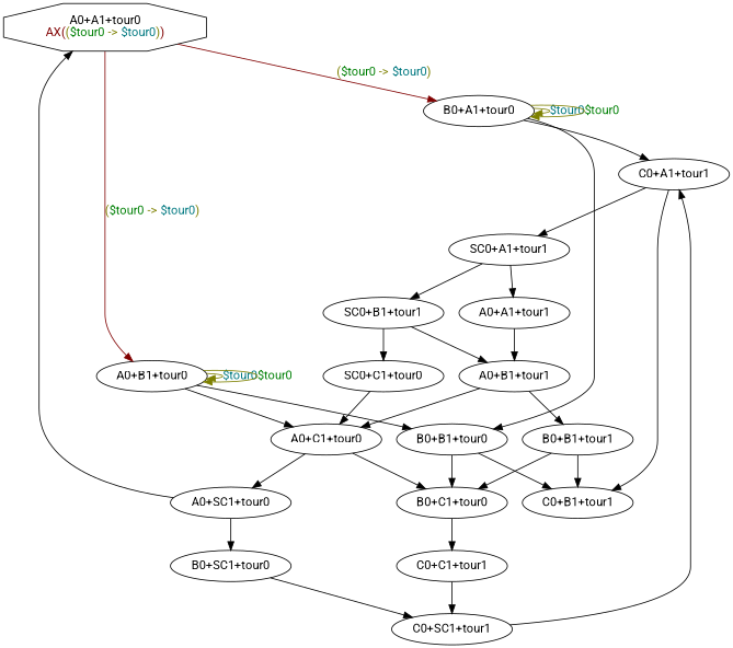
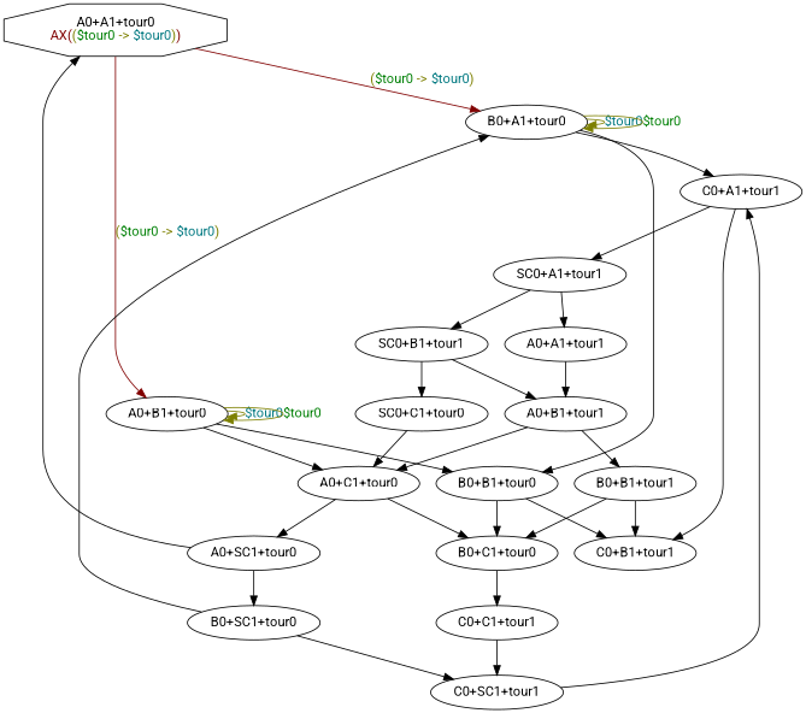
  digraph {
    fontname=Roboto
    node [fontname=Roboto]
    edge [fontname=Roboto]
    n1 [label=<A0+A1+tour0<BR/><FONT COLOR="0.0 1 0.5">AX(<FONT COLOR="0.17 1 0.5">(<FONT COLOR="0.34 1 0.5">$tour0</FONT> -&gt; <FONT COLOR="0.51 1 0.5">$tour0</FONT>)</FONT>)</FONT>> shape=octagon]
    n2 [label=<B0+A1+tour0>]
    n3 [label=<A0+B1+tour0>]
    n4 [label=<C0+A1+tour1>]
    n5 [label=<B0+B1+tour0>]
    n6 [label=<A0+C1+tour0>]
    n7 [label=<SC0+A1+tour1>]
    n8 [label=<C0+B1+tour1>]
    n9 [label=<B0+C1+tour0>]
    n10 [label=<A0+A1+tour1>]
    n11 [label=<SC0+B1+tour1>]
    n12 [label=<A0+B1+tour1>]
    n13 [label=<SC0+C1+tour0>]
    n14 [label=<B0+B1+tour1>]
    n15 [label=<C0+C1+tour1>]
    n16 [label=<A0+SC1+tour0>]
    n17 [label=<B0+SC1+tour0>]
    n18 [label=<C0+SC1+tour1>]
    n1 -> n2 [color="0.0 1 0.5" label=<<FONT COLOR="0.17 1 0.5">(<FONT COLOR="0.34 1 0.5">$tour0</FONT> -&gt; <FONT COLOR="0.51 1 0.5">$tour0</FONT>)</FONT>>]
    n1 -> n3 [color="0.0 1 0.5" label=<<FONT COLOR="0.17 1 0.5">(<FONT COLOR="0.34 1 0.5">$tour0</FONT> -&gt; <FONT COLOR="0.51 1 0.5">$tour0</FONT>)</FONT>>]
    n2 -> n2 [color="0.17 1 0.5" label=<<FONT COLOR="0.51 1 0.5">$tour0</FONT>>]
    n2 -> n2 [color="0.17 1 0.5" label=<<FONT COLOR="0.34 1 0.5">$tour0</FONT>>]
    n2 -> n4
    n2 -> n5
    n3 -> n3 [color="0.17 1 0.5" label=<<FONT COLOR="0.51 1 0.5">$tour0</FONT>>]
    n3 -> n3 [color="0.17 1 0.5" label=<<FONT COLOR="0.34 1 0.5">$tour0</FONT>>]
    n3 -> n5
    n3 -> n6
    n4 -> n7
    n4 -> n8
    n5 -> n8
    n5 -> n9
    n6 -> n9
    n6 -> n16
    n7 -> n10
    n7 -> n11
    n9 -> n15
    n10 -> n12
    n11 -> n12
    n11 -> n13
    n12 -> n6
    n12 -> n14
    n13 -> n6
    n14 -> n8
    n14 -> n9
    n15 -> n18
    n16 -> n1
    n16 -> n17
+   n17 -> n2
    n17 -> n18
    n18 -> n4
  }
